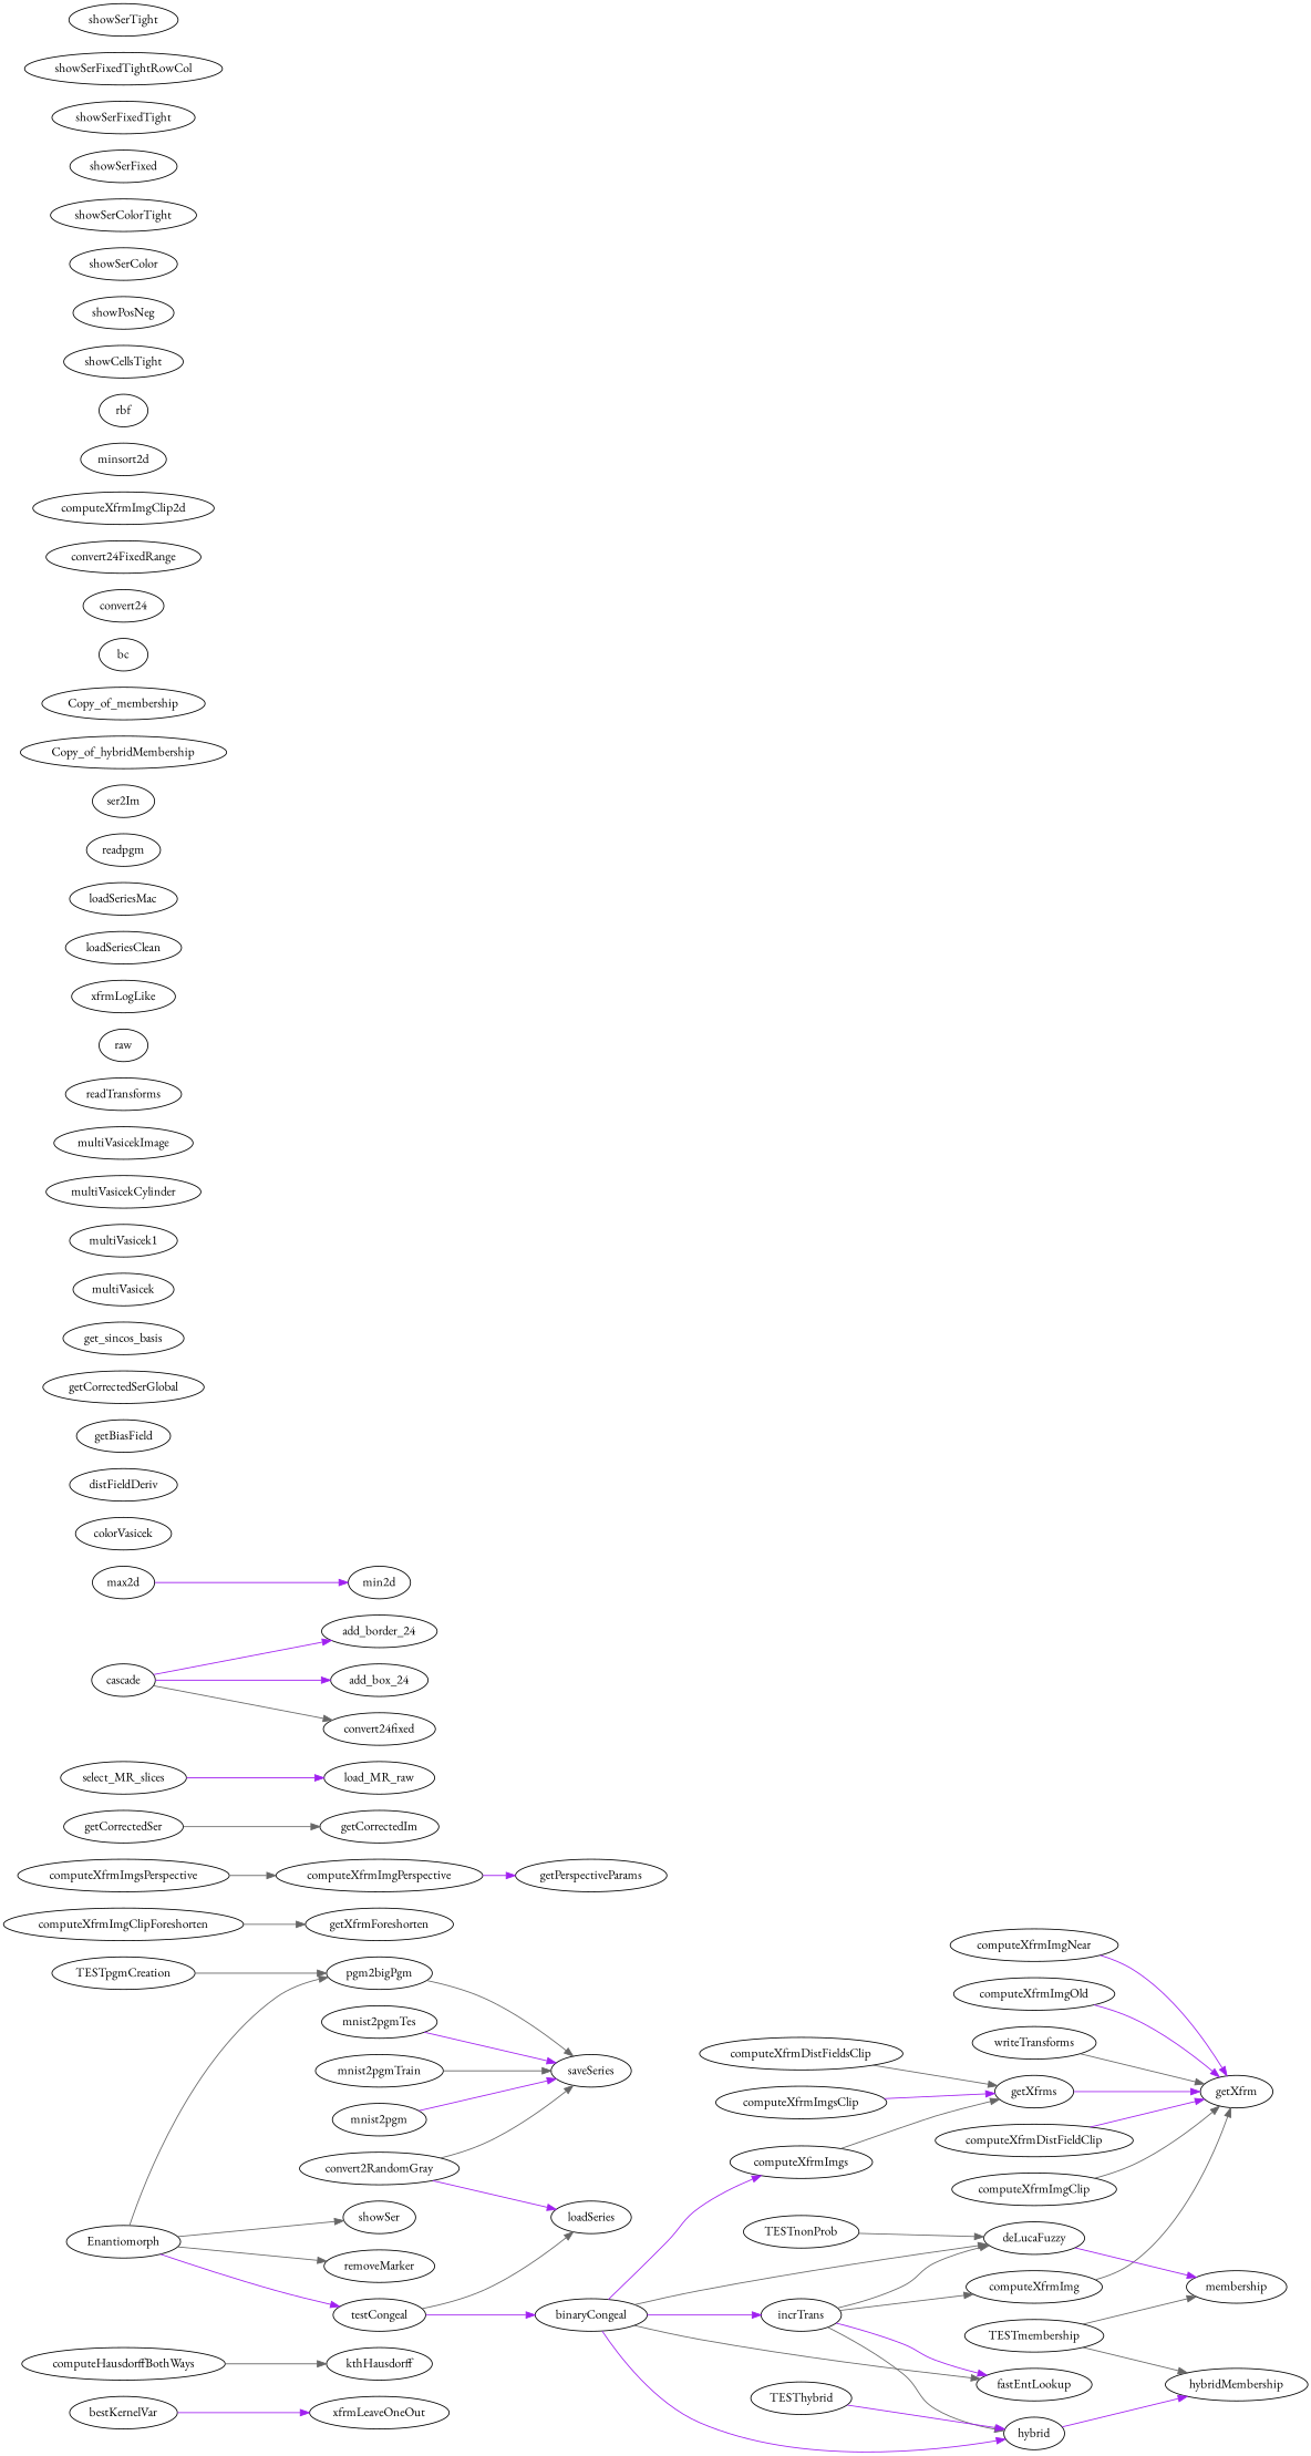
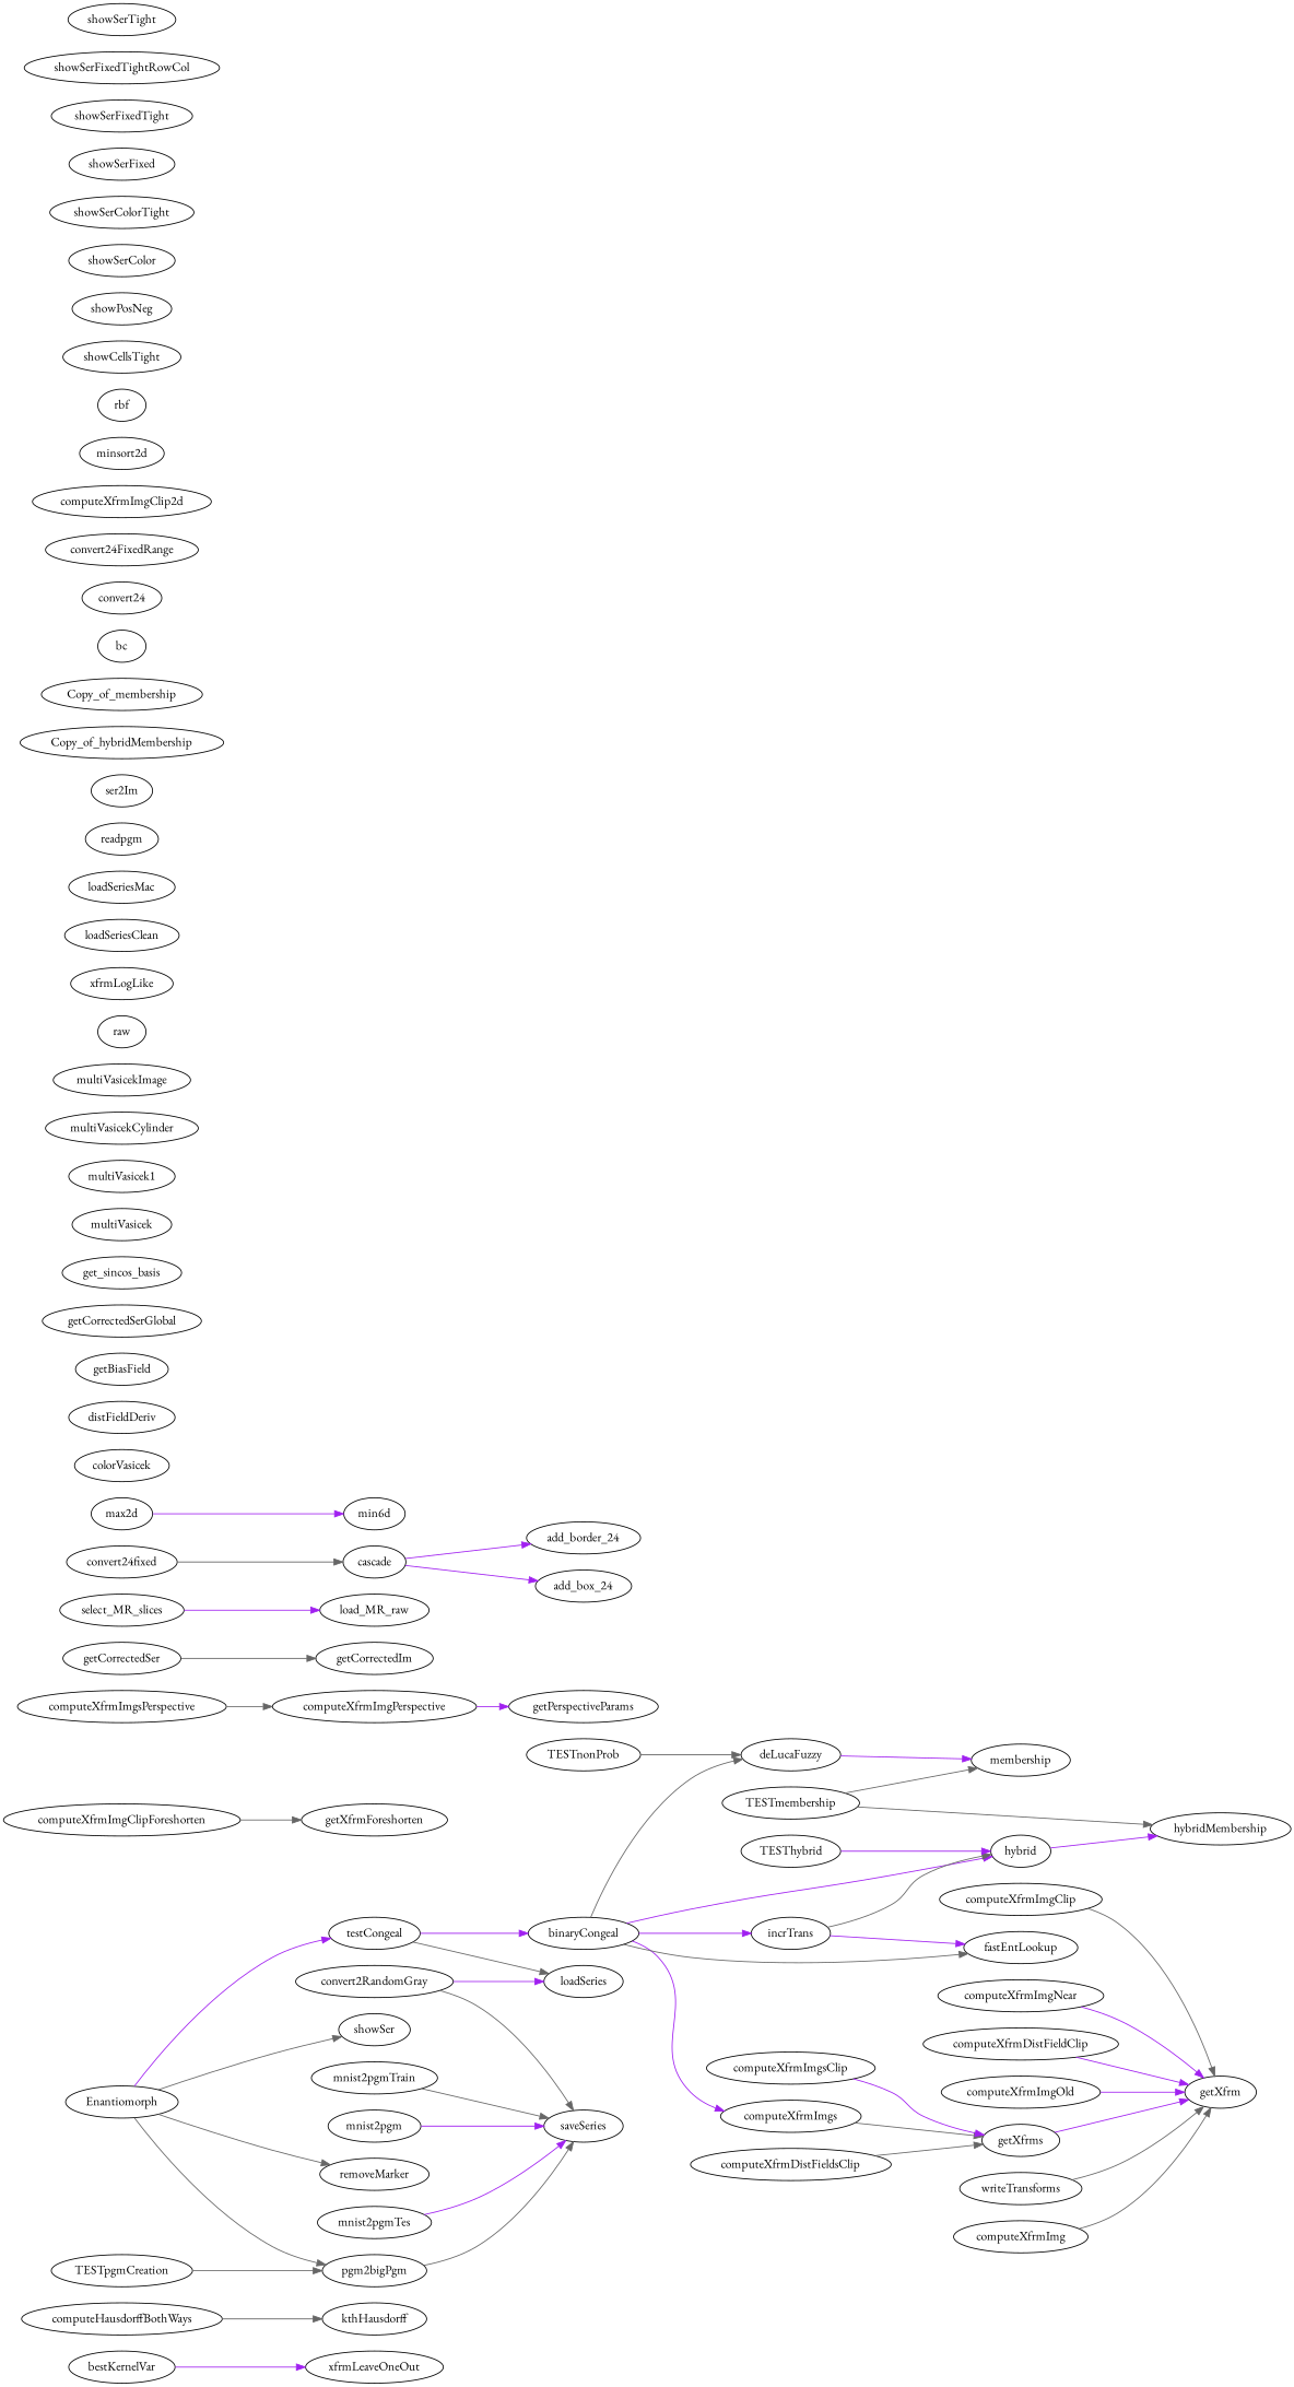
  digraph {
    fontname="EB Garamond"
    rankdir=LR
    node [fontname="EB Garamond"]
    edge [color=gray40 fontname="EB Garamond"]
    bestKernelVar
    xfrmLeaveOneOut
    computeHausdorffBothWays
    kthHausdorff
    computeXfrmDistFieldClip
    getXfrm
    computeXfrmDistFieldsClip
    getXfrms
    computeXfrmImg
    computeXfrmImgClip
    computeXfrmImgClipForeshorten
    getXfrmForeshorten
    computeXfrmImgNear
    computeXfrmImgOld
    computeXfrmImgPerspective
    getPerspectiveParams
    computeXfrmImgs
    computeXfrmImgsClip
    computeXfrmImgsPerspective
    getCorrectedSer
    getCorrectedIm
    writeTransforms
    TESTnonProb
    deLucaFuzzy
    membership
    Enantiomorph
    removeMarker
    pgm2bigPgm
    showSer
    testCongeal
    saveSeries
    loadSeries
    binaryCongeal
    hybrid
    fastEntLookup
    incrTrans
    TESThybrid
    hybridMembership
    TESTpgmCreation
    mnist2pgm
    mnist2pgmTes
    mnist2pgmTrain
    select_MR_slices
    load_MR_raw
    TESTmembership
    cascade
    add_border_24
    add_box_24
    convert24fixed
    convert2RandomGray
    max2d
-   min2d
+   min2d [label=min6d]
    colorVasicek
    distFieldDeriv
    getBiasField
    getCorrectedSerGlobal
    get_sincos_basis
    multiVasicek
    multiVasicek1
    multiVasicekCylinder
    multiVasicekImage
-   readTransforms
    n63 [label=raw]
    xfrmLogLike
    loadSeriesClean
    loadSeriesMac
    readpgm
    ser2Im
    Copy_of_hybridMembership
    Copy_of_membership
    bc
    convert24
    convert24FixedRange
    n74 [label=computeXfrmImgClip2d]
    minsort2d
    rbf
    showCellsTight
    showPosNeg
    showSerColor
    showSerColorTight
    showSerFixed
    showSerFixedTight
    showSerFixedTightRowCol
    showSerTight
    bestKernelVar -> xfrmLeaveOneOut [color=purple]
    computeHausdorffBothWays -> kthHausdorff
    computeXfrmDistFieldClip -> getXfrm [color=purple]
    computeXfrmDistFieldsClip -> getXfrms
    getXfrms -> getXfrm [color=purple]
    computeXfrmImg -> getXfrm
    computeXfrmImgClip -> getXfrm
    computeXfrmImgClipForeshorten -> getXfrmForeshorten
    computeXfrmImgNear -> getXfrm [color=purple]
    computeXfrmImgOld -> getXfrm [color=purple]
    computeXfrmImgPerspective -> getPerspectiveParams [color=purple]
    computeXfrmImgs -> getXfrms
    computeXfrmImgsClip -> getXfrms [color=purple]
    computeXfrmImgsPerspective -> computeXfrmImgPerspective
    getCorrectedSer -> getCorrectedIm
    writeTransforms -> getXfrm
    TESTnonProb -> deLucaFuzzy
    deLucaFuzzy -> membership [color=purple]
    Enantiomorph -> removeMarker
    Enantiomorph -> pgm2bigPgm
    Enantiomorph -> showSer
    Enantiomorph -> testCongeal [color=purple]
    pgm2bigPgm -> saveSeries
    testCongeal -> loadSeries
    testCongeal -> binaryCongeal [color=purple]
    binaryCongeal -> computeXfrmImgs [color=purple]
    binaryCongeal -> deLucaFuzzy
    binaryCongeal -> hybrid [color=purple]
    binaryCongeal -> fastEntLookup
    binaryCongeal -> incrTrans [color=purple]
    hybrid -> hybridMembership [color=purple]
-   incrTrans -> computeXfrmImg
-   incrTrans -> deLucaFuzzy
    incrTrans -> hybrid
    incrTrans -> fastEntLookup [color=purple]
    TESThybrid -> hybrid [color=purple]
    TESTpgmCreation -> pgm2bigPgm
    mnist2pgm -> saveSeries [color=purple]
    mnist2pgmTes -> saveSeries [color=purple]
    mnist2pgmTrain -> saveSeries
    select_MR_slices -> load_MR_raw [color=purple]
    TESTmembership -> membership
    TESTmembership -> hybridMembership
    cascade -> add_border_24 [color=purple]
    cascade -> add_box_24 [color=purple]
-   cascade -> convert24fixed
+   convert24fixed -> cascade
    convert2RandomGray -> saveSeries
    convert2RandomGray -> loadSeries [color=purple]
    max2d -> min2d [color=purple]
  }
